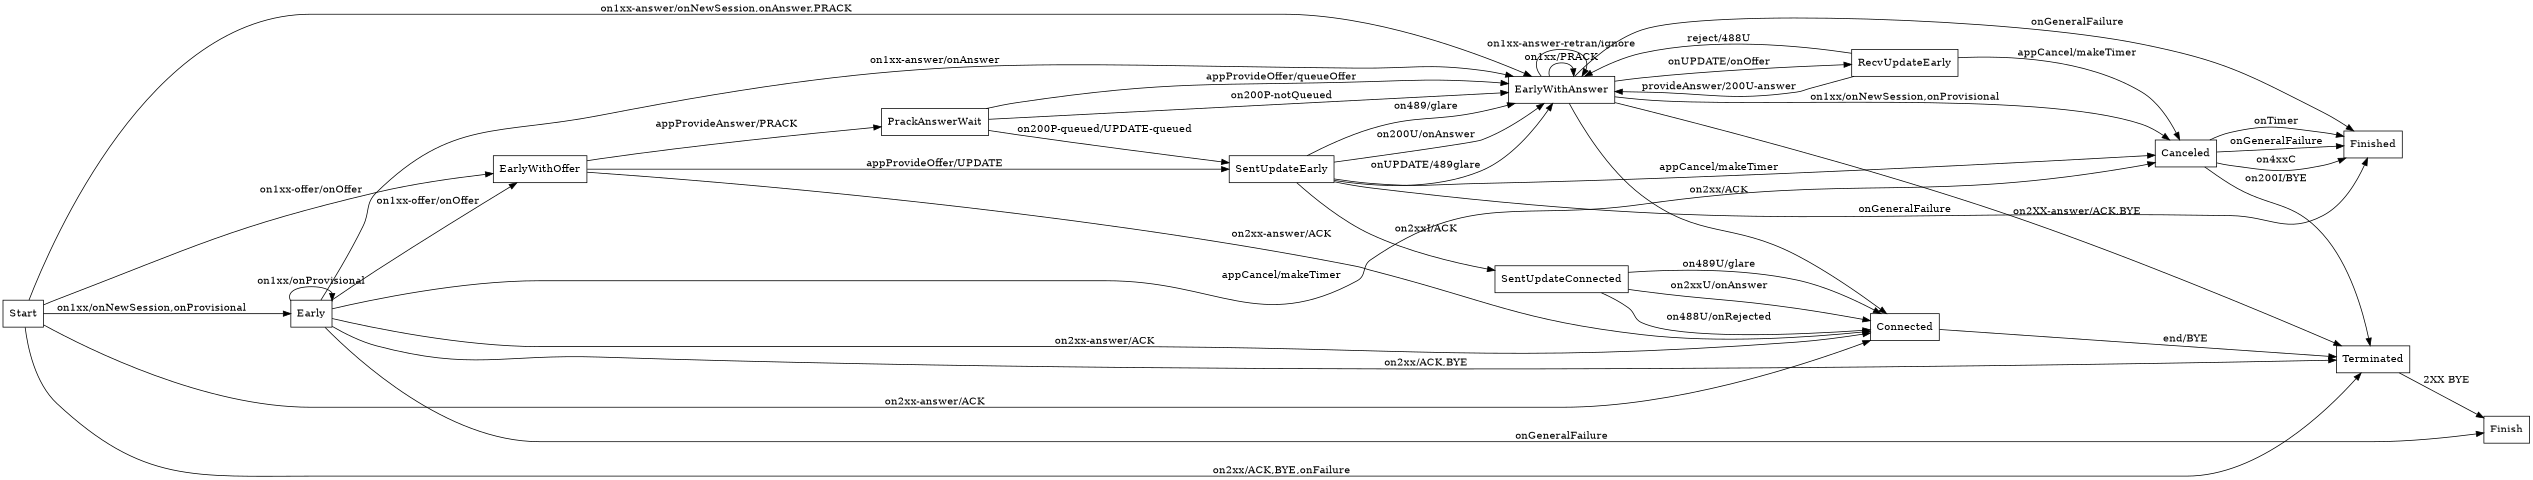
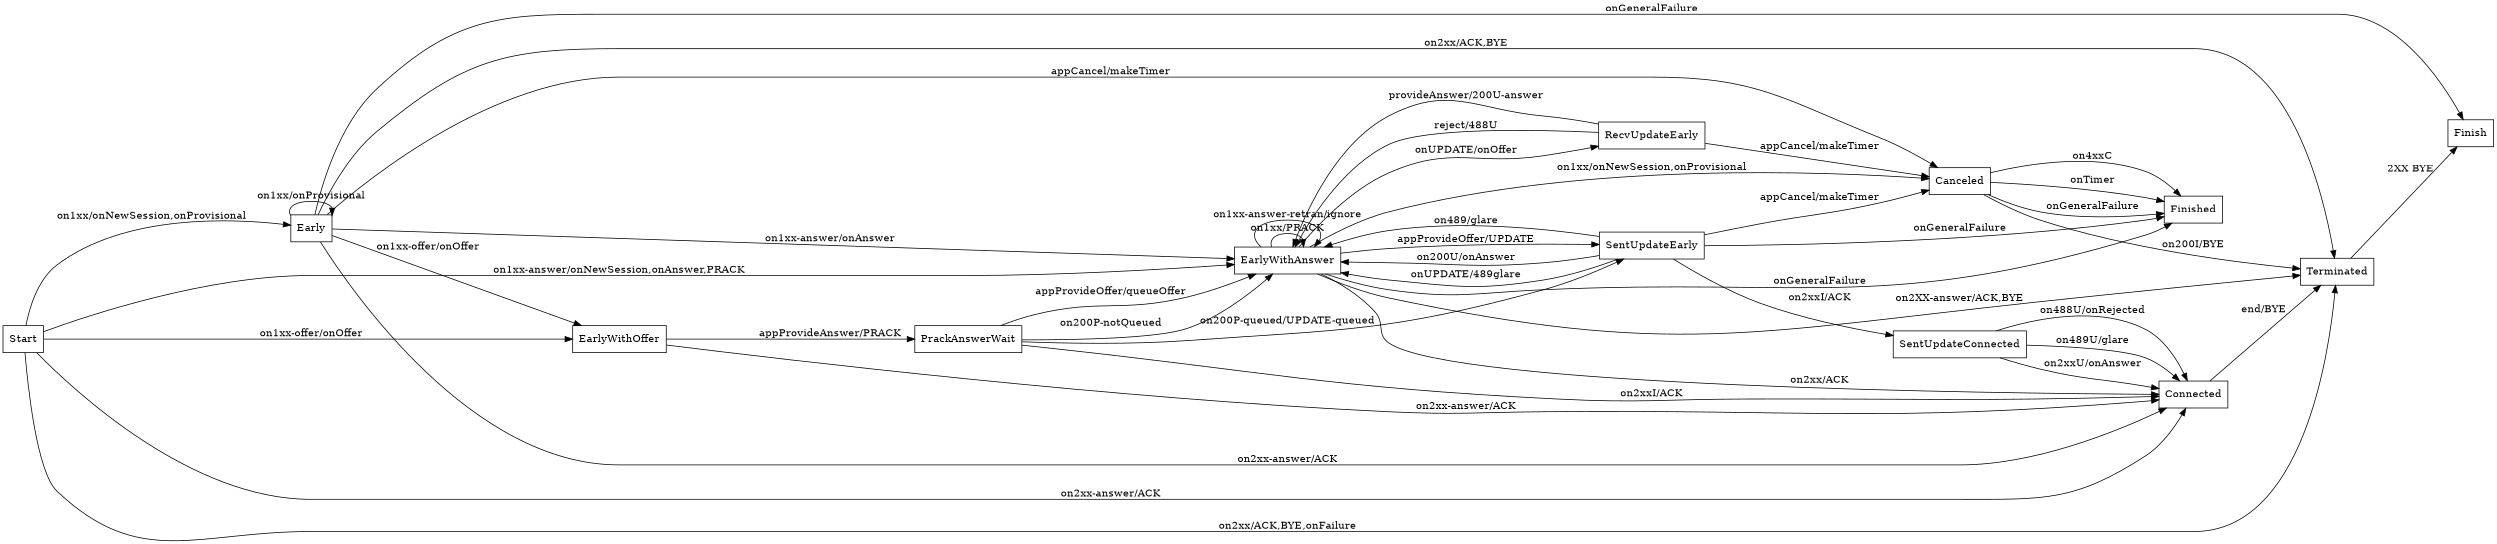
  digraph {
    rankdir=LR
    node [shape=box]
    Start
    Early
    EarlyWithOffer
    EarlyWithAnswer
    Connected
    Terminated
    Finish
    Canceled
    PrackAnswerWait
    SentUpdateEarly
    RecvUpdateEarly
    Finished
    SentUpdateConnected
    Start -> Early [label="on1xx/onNewSession,onProvisional"]
    Start -> EarlyWithOffer [label="on1xx-offer/onOffer"]
    Start -> EarlyWithAnswer [label="on1xx-answer/onNewSession,onAnswer,PRACK"]
    Start -> Connected [label="on2xx-answer/ACK"]
    Start -> Terminated [label="on2xx/ACK,BYE,onFailure"]
    Early -> Early [label="on1xx/onProvisional"]
    Early -> EarlyWithOffer [label="on1xx-offer/onOffer"]
    Early -> EarlyWithAnswer [label="on1xx-answer/onAnswer"]
    Early -> Connected [label="on2xx-answer/ACK"]
    Early -> Terminated [label="on2xx/ACK,BYE"]
    Early -> Finish [label=onGeneralFailure]
    Early -> Canceled [label="appCancel/makeTimer"]
    EarlyWithOffer -> Connected [label="on2xx-answer/ACK"]
    EarlyWithOffer -> PrackAnswerWait [label="appProvideAnswer/PRACK"]
    EarlyWithAnswer -> EarlyWithAnswer [label="on1xx/PRACK"]
    EarlyWithAnswer -> EarlyWithAnswer [label="on1xx-answer-retran/ignore"]
    EarlyWithAnswer -> Connected [label="on2xx/ACK"]
    EarlyWithAnswer -> Terminated [label="on2XX-answer/ACK,BYE"]
    EarlyWithAnswer -> Canceled [label="on1xx/onNewSession,onProvisional"]
-   EarlyWithOffer -> SentUpdateEarly [label="appProvideOffer/UPDATE"]
+   EarlyWithAnswer -> SentUpdateEarly [label="appProvideOffer/UPDATE"]
    EarlyWithAnswer -> RecvUpdateEarly [label="onUPDATE/onOffer"]
    EarlyWithAnswer -> Finished [label=onGeneralFailure]
    Connected -> Terminated [label="end/BYE"]
    Terminated -> Finish [label="2XX BYE"]
    Canceled -> Terminated [label="on200I/BYE"]
    Canceled -> Finished [label=onTimer]
    Canceled -> Finished [label=onGeneralFailure]
    Canceled -> Finished [label=on4xxC]
    PrackAnswerWait -> EarlyWithAnswer [label="appProvideOffer/queueOffer"]
    PrackAnswerWait -> EarlyWithAnswer [label="on200P-notQueued"]
+   PrackAnswerWait -> Connected [label="on2xxI/ACK"]
    PrackAnswerWait -> SentUpdateEarly [label="on200P-queued/UPDATE-queued"]
    SentUpdateEarly -> EarlyWithAnswer [label="on200U/onAnswer"]
    SentUpdateEarly -> EarlyWithAnswer [label="onUPDATE/489glare"]
    SentUpdateEarly -> EarlyWithAnswer [label="on489/glare"]
    SentUpdateEarly -> Canceled [label="appCancel/makeTimer"]
    SentUpdateEarly -> Finished [label=onGeneralFailure]
    SentUpdateEarly -> SentUpdateConnected [label="on2xxI/ACK"]
    RecvUpdateEarly -> EarlyWithAnswer [label="provideAnswer/200U-answer"]
    RecvUpdateEarly -> EarlyWithAnswer [label="reject/488U"]
    RecvUpdateEarly -> Canceled [label="appCancel/makeTimer"]
    SentUpdateConnected -> Connected [label="on2xxU/onAnswer"]
    SentUpdateConnected -> Connected [label="on488U/onRejected"]
    SentUpdateConnected -> Connected [label="on489U/glare"]
  }
